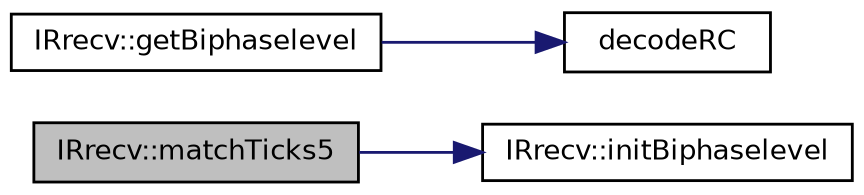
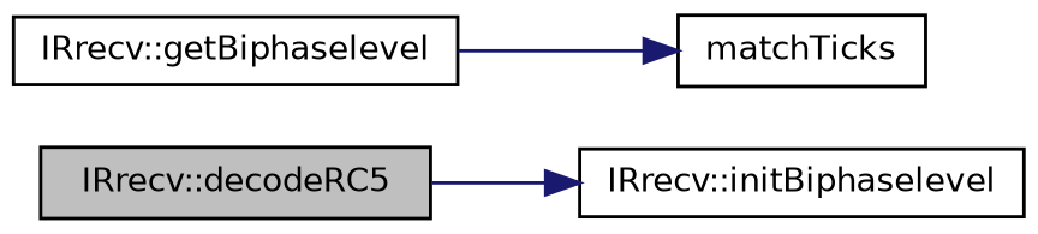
  digraph {
    rankdir=LR
    node [color=black fillcolor=white fontname=Helvetica fontsize=10 shape=record style=filled]
    edge [color=midnightblue fontname=Helvetica fontsize=10 labelfontname=Helvetica labelfontsize=10 style=solid]
-   n1 [fillcolor=grey75 fontcolor=black height=0.2 label="IRrecv::matchTicks5" width=0.4]
+   n1 [fillcolor=grey75 fontcolor=black height=0.2 label="IRrecv::decodeRC5" width=0.4]
    n2 [height=0.2 label="IRrecv::initBiphaselevel" width=0.4]
    n3 [height=0.2 label="IRrecv::getBiphaselevel" width=0.4]
-   n4 [height=0.2 label=decodeRC width=0.4]
+   n4 [height=0.2 label=matchTicks width=0.4]
    n1 -> n2
    n3 -> n4
  }
